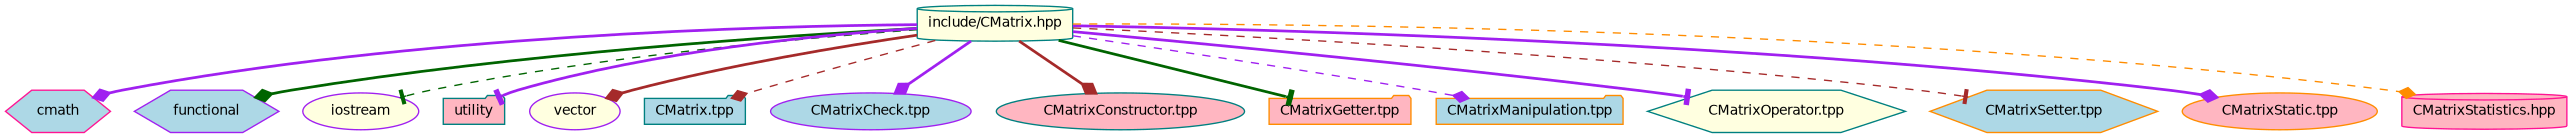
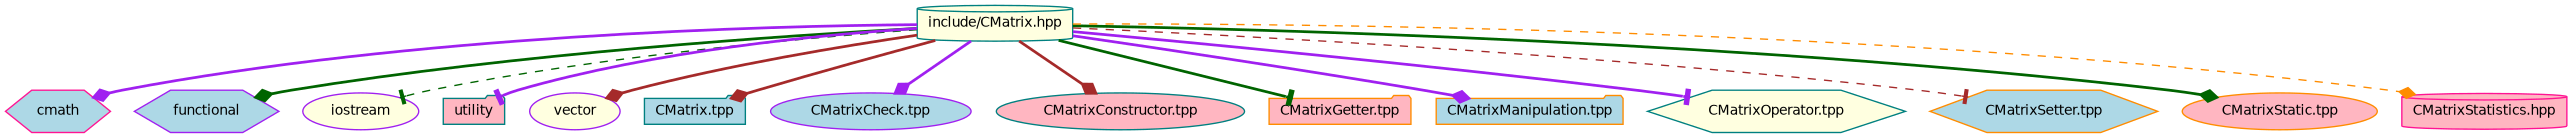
  digraph {
    node [color=teal fillcolor=lightblue fontname=Helvetica fontsize=10 shape=ellipse style=filled]
    edge [arrowhead=diamond color=purple fontname=Helvetica fontsize=10 labelfontname=Helvetica labelfontsize=10 style=bold]
    n1 [fillcolor=lightyellow fontcolor=black height=0.2 label="include/CMatrix.hpp" shape=cylinder width=0.4]
    n2 [color=deeppink height=0.2 label=cmath shape=hexagon width=0.4]
    n3 [color=purple height=0.2 label=functional shape=hexagon width=0.4]
    n4 [color=purple fillcolor=lightyellow height=0.2 label=iostream width=0.4]
    n5 [fillcolor=lightpink height=0.2 label=utility shape=folder width=0.4]
    n6 [color=purple fillcolor=lightyellow height=0.2 label=vector width=0.4]
    n7 [height=0.2 label="CMatrix.tpp" shape=folder width=0.4]
    n8 [color=purple height=0.2 label="CMatrixCheck.tpp" width=0.4]
    n9 [fillcolor=lightpink height=0.2 label="CMatrixConstructor.tpp" width=0.4]
    n10 [color=darkorange fillcolor=lightpink height=0.2 label="CMatrixGetter.tpp" shape=folder width=0.4]
    n11 [color=darkorange height=0.2 label="CMatrixManipulation.tpp" shape=folder width=0.4]
    n12 [fillcolor=lightyellow height=0.2 label="CMatrixOperator.tpp" shape=hexagon width=0.4]
    n13 [color=darkorange height=0.2 label="CMatrixSetter.tpp" shape=hexagon width=0.4]
    n14 [color=darkorange fillcolor=lightpink height=0.2 label="CMatrixStatic.tpp" width=0.4]
    n15 [color=deeppink fillcolor=lightpink height=0.2 label="CMatrixStatistics.hpp" shape=cylinder width=0.4]
    n1 -> n2
    n1 -> n3 [color=darkgreen]
    n1 -> n4 [arrowhead=tee color=darkgreen style=dashed]
    n1 -> n5 [arrowhead=tee]
    n1 -> n6 [color=brown]
-   n1 -> n7 [color=brown style=dashed]
+   n1 -> n7 [color=brown]
    n1 -> n8
    n1 -> n9 [color=brown]
    n1 -> n10 [arrowhead=tee color=darkgreen]
-   n1 -> n11 [style=dashed]
+   n1 -> n11
    n1 -> n12 [arrowhead=tee]
    n1 -> n13 [arrowhead=tee color=brown style=dashed]
-   n1 -> n14
+   n1 -> n14 [color=darkgreen]
    n1 -> n15 [color=darkorange style=dashed]
  }
